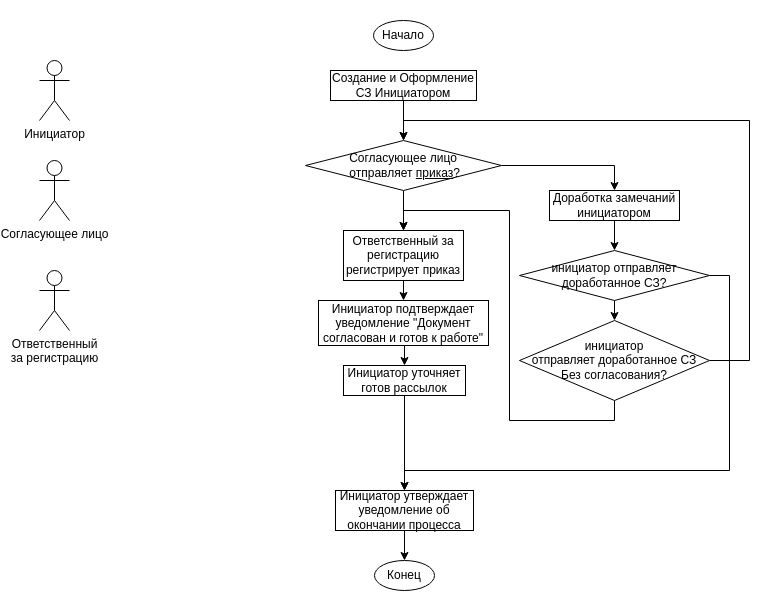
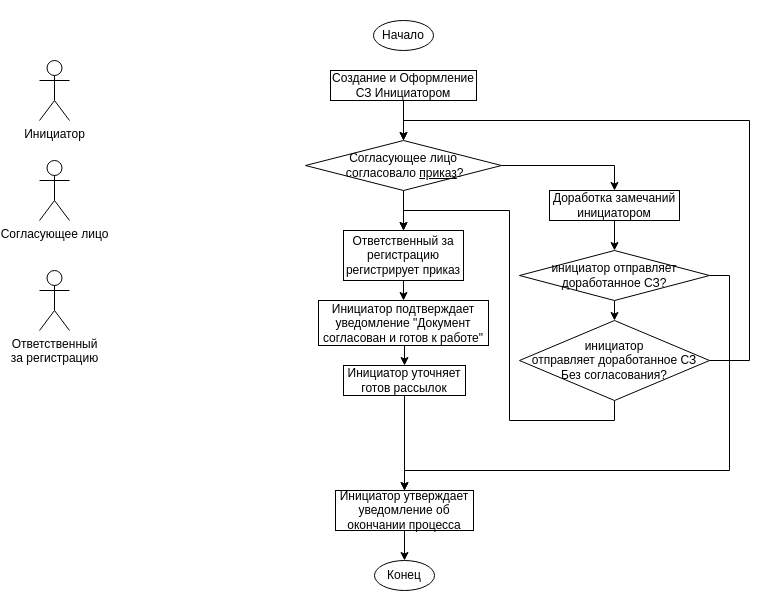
  <mxCell id="0" />
  <mxCell id="1" parent="0" />
  <mxCell id="2" value="Начало" style="ellipse;whiteSpace=wrap;html=1;" vertex="1" parent="1"><mxGeometry x="354" width="60" height="30" as="geometry" y="20" /></mxCell>
  <mxCell id="3" style="edgeStyle=orthogonalEdgeStyle;rounded=0;orthogonalLoop=1;jettySize=auto;html=1;exitX=0.5;exitY=1;exitDx=0;exitDy=0;entryX=0.5;entryY=0;entryDx=0;entryDy=0;" edge="1" parent="1" source="4" target="9"><mxGeometry relative="1" as="geometry" /></mxCell>
  <mxCell id="4" value="Создание и Оформление СЗ Инициатором" style="rounded=0;whiteSpace=wrap;html=1;" vertex="1" parent="1"><mxGeometry x="311" y="70" width="146" height="30" as="geometry" /></mxCell>
  <mxCell id="5" style="edgeStyle=orthogonalEdgeStyle;rounded=0;orthogonalLoop=1;jettySize=auto;html=1;exitX=0.5;exitY=1;exitDx=0;exitDy=0;entryX=0.5;entryY=0;entryDx=0;entryDy=0;" edge="1" parent="1" source="6" target="14"><mxGeometry relative="1" as="geometry" /></mxCell>
  <mxCell id="6" value="Инициатор подтверждает уведомление &quot;Документ согласован и готов к работе&quot;" style="rounded=0;whiteSpace=wrap;html=1;" vertex="1" parent="1"><mxGeometry x="299" y="300" width="170" height="45" as="geometry" /></mxCell>
  <mxCell id="7" style="edgeStyle=orthogonalEdgeStyle;rounded=0;orthogonalLoop=1;jettySize=auto;html=1;exitX=0.5;exitY=1;exitDx=0;exitDy=0;entryX=0.5;entryY=0;entryDx=0;entryDy=0;" edge="1" parent="1" source="9" target="19"><mxGeometry relative="1" as="geometry" /></mxCell>
  <mxCell id="8" style="edgeStyle=orthogonalEdgeStyle;rounded=0;orthogonalLoop=1;jettySize=auto;html=1;exitX=1;exitY=0.5;exitDx=0;exitDy=0;entryX=0.5;entryY=0;entryDx=0;entryDy=0;" edge="1" parent="1" source="9" target="21"><mxGeometry relative="1" as="geometry" /></mxCell>
- <mxCell id="9" value="Согласующее лицо&lt;br&gt;&amp;nbsp;отправляет &lt;u&gt;приказ&lt;/u&gt;?" style="rhombus;whiteSpace=wrap;html=1;" vertex="1" parent="1"><mxGeometry x="286" y="140" width="196" height="50" as="geometry" /></mxCell>
+ <mxCell id="9" value="Согласующее лицо&lt;br&gt;&amp;nbsp;согласовало &lt;u&gt;приказ&lt;/u&gt;?" style="rhombus;whiteSpace=wrap;html=1;" vertex="1" parent="1"><mxGeometry x="286" y="140" width="196" height="50" as="geometry" /></mxCell>
  <mxCell id="10" value="Инициатор" style="shape=umlActor;verticalLabelPosition=bottom;verticalAlign=top;html=1;outlineConnect=0;" vertex="1" parent="1"><mxGeometry x="20" y="60" width="30" height="60" as="geometry" /></mxCell>
  <mxCell id="11" value="Согласующее лицо" style="shape=umlActor;verticalLabelPosition=bottom;verticalAlign=top;html=1;outlineConnect=0;" vertex="1" parent="1"><mxGeometry x="20" y="160" width="30" height="60" as="geometry" /></mxCell>
  <mxCell id="12" value="Ответственный &lt;br&gt;за регистрацию" style="shape=umlActor;verticalLabelPosition=bottom;verticalAlign=top;html=1;outlineConnect=0;" vertex="1" parent="1"><mxGeometry x="20" y="270" width="30" height="60" as="geometry" /></mxCell>
  <mxCell id="13" style="edgeStyle=orthogonalEdgeStyle;rounded=0;orthogonalLoop=1;jettySize=auto;html=1;exitX=0.5;exitY=1;exitDx=0;exitDy=0;entryX=0.5;entryY=0;entryDx=0;entryDy=0;" edge="1" parent="1" source="14" target="16"><mxGeometry relative="1" as="geometry" /></mxCell>
  <mxCell id="14" value="Инициатор уточняет готов рассылок" style="rounded=0;whiteSpace=wrap;html=1;" vertex="1" parent="1"><mxGeometry x="324" y="365" width="122" height="30" as="geometry" /></mxCell>
  <mxCell id="15" style="edgeStyle=orthogonalEdgeStyle;rounded=0;orthogonalLoop=1;jettySize=auto;html=1;exitX=0.5;exitY=1;exitDx=0;exitDy=0;entryX=0.5;entryY=0;entryDx=0;entryDy=0;" edge="1" parent="1" source="16" target="17"><mxGeometry relative="1" as="geometry" /></mxCell>
  <mxCell id="16" value="Инициатор утверждает уведомление об окончании процесса" style="rounded=0;whiteSpace=wrap;html=1;" vertex="1" parent="1"><mxGeometry x="316" y="490" width="138" height="40" as="geometry" /></mxCell>
  <mxCell id="17" value="Конец" style="ellipse;whiteSpace=wrap;html=1;" vertex="1" parent="1"><mxGeometry x="355" y="560" width="60" height="30" as="geometry" /></mxCell>
  <mxCell id="18" style="edgeStyle=orthogonalEdgeStyle;rounded=0;orthogonalLoop=1;jettySize=auto;html=1;exitX=0.5;exitY=1;exitDx=0;exitDy=0;entryX=0.5;entryY=0;entryDx=0;entryDy=0;" edge="1" parent="1" source="19" target="6"><mxGeometry relative="1" as="geometry" /></mxCell>
  <mxCell id="19" value="&lt;span&gt;Ответственный за регистрацию регистрирует приказ&lt;/span&gt;" style="whiteSpace=wrap;html=1;" vertex="1" parent="1"><mxGeometry x="324" y="230" width="120" height="50" as="geometry" /></mxCell>
  <mxCell id="20" style="edgeStyle=orthogonalEdgeStyle;rounded=0;orthogonalLoop=1;jettySize=auto;html=1;exitX=0.5;exitY=1;exitDx=0;exitDy=0;entryX=0.5;entryY=0;entryDx=0;entryDy=0;" edge="1" parent="1" source="21" target="24"><mxGeometry relative="1" as="geometry" /></mxCell>
  <mxCell id="21" value="Доработка замечаний инициатором" style="rounded=0;whiteSpace=wrap;html=1;" vertex="1" parent="1"><mxGeometry x="530" y="190" width="130" height="30" as="geometry" /></mxCell>
  <mxCell id="22" style="edgeStyle=orthogonalEdgeStyle;rounded=0;orthogonalLoop=1;jettySize=auto;html=1;exitX=0.5;exitY=1;exitDx=0;exitDy=0;entryX=0.5;entryY=0;entryDx=0;entryDy=0;" edge="1" parent="1" source="24" target="27"><mxGeometry relative="1" as="geometry" /></mxCell>
  <mxCell id="23" style="edgeStyle=orthogonalEdgeStyle;rounded=0;orthogonalLoop=1;jettySize=auto;html=1;exitX=1;exitY=0.5;exitDx=0;exitDy=0;entryX=0.5;entryY=0;entryDx=0;entryDy=0;" edge="1" parent="1" source="24" target="16"><mxGeometry relative="1" as="geometry"><Array as="points"><mxPoint x="710" y="275" /><mxPoint x="710" y="470" /><mxPoint x="385" y="470" /></Array></mxGeometry></mxCell>
  <mxCell id="24" value="инициатор отправляет доработанное СЗ?" style="rhombus;whiteSpace=wrap;html=1;" vertex="1" parent="1"><mxGeometry x="500" y="250" width="190" height="50" as="geometry" /></mxCell>
  <mxCell id="25" style="edgeStyle=orthogonalEdgeStyle;rounded=0;orthogonalLoop=1;jettySize=auto;html=1;exitX=1;exitY=0.5;exitDx=0;exitDy=0;entryX=0.5;entryY=0;entryDx=0;entryDy=0;" edge="1" parent="1" source="27" target="9"><mxGeometry relative="1" as="geometry"><Array as="points"><mxPoint x="730" y="360" /><mxPoint x="730" y="120" /><mxPoint x="384" y="120" /></Array></mxGeometry></mxCell>
  <mxCell id="26" style="edgeStyle=orthogonalEdgeStyle;rounded=0;orthogonalLoop=1;jettySize=auto;html=1;exitX=0.5;exitY=1;exitDx=0;exitDy=0;entryX=0.5;entryY=0;entryDx=0;entryDy=0;" edge="1" parent="1" source="27" target="19"><mxGeometry relative="1" as="geometry"><Array as="points"><mxPoint x="595" y="420" /><mxPoint x="490" y="420" /><mxPoint x="490" y="210" /><mxPoint x="384" y="210" /></Array></mxGeometry></mxCell>
  <mxCell id="27" value="инициатор &lt;br&gt;отправляет доработанное СЗ &lt;br&gt;Без согласования?" style="rhombus;whiteSpace=wrap;html=1;" vertex="1" parent="1"><mxGeometry x="500" y="320" width="190" height="80" as="geometry" /></mxCell>
